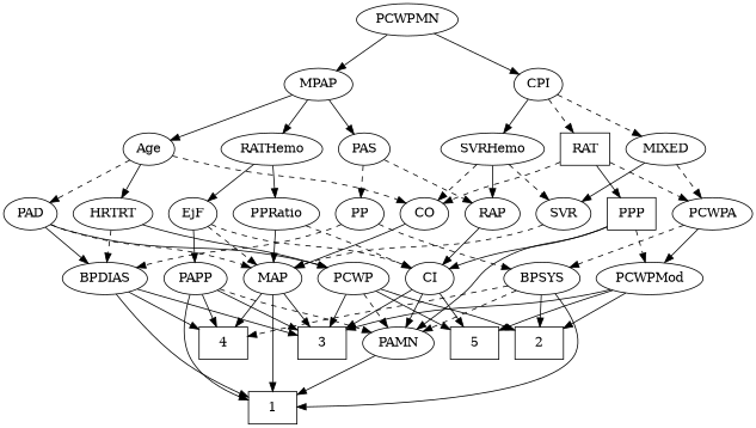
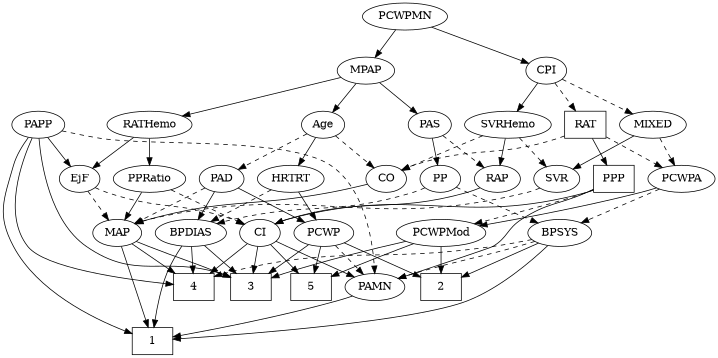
  strict digraph {
    edge [style=solid]
    1 [height=0.5 shape=box width=0.75]
    2 [height=0.5 shape=box width=0.75]
    3 [height=0.5 shape=box width=0.75]
    4 [height=0.5 shape=box width=0.75]
    5 [height=0.5 shape=box width=0.75]
    Age [height=0.5 width=0.75]
    PAD [height=0.5 width=0.79437]
    CO [height=0.5 width=0.75]
    HRTRT [height=0.5 width=1.1013]
    MAP [height=0.5 width=0.84854]
    BPDIAS [height=0.5 width=1.1735]
    PCWP [height=0.5 width=0.97491]
    PAMN [height=0.5 width=1.011]
    CI [height=0.5 width=0.75]
    EjF [height=0.5 width=0.75]
    PAPP [height=0.5 width=0.88464]
    RAP [height=0.5 width=0.77632]
    MIXED [height=0.5 width=1.1193]
    SVR [height=0.5 width=0.77632]
    PCWPA [height=0.5 width=1.1555]
    BPSYS [height=0.5 width=1.0471]
    PCWPMod [height=0.5 width=1.4443]
    MPAP [height=0.5 width=0.97491]
    PAS [height=0.5 width=0.75]
    RATHemo [height=0.5 width=1.3721]
    PP [height=0.5 width=0.75]
    PPRatio [height=0.5 width=1.1013]
    CPI [height=0.5 width=0.75]
    RAT [height=0.5 shape=box width=0.75827]
    SVRHemo [height=0.5 width=1.3902]
    PPP [height=0.5 shape=box width=0.75]
    PCWPMN [height=0.5 width=1.3902]
    Age -> PAD [style=dashed]
    Age -> CO [style=dashed]
    Age -> HRTRT
    PAD -> MAP [style=dashed]
    PAD -> BPDIAS
    PAD -> PCWP
    CO -> MAP
    HRTRT -> BPDIAS [style=dashed]
    HRTRT -> PCWP
    MAP -> 1
    MAP -> 3
    MAP -> 4
    BPDIAS -> 1
    BPDIAS -> 3
    BPDIAS -> 4
    PCWP -> 2
    PCWP -> 3
    PCWP -> 5
    PCWP -> PAMN [style=dashed]
    PAMN -> 1
    CI -> 3
+   CI -> 4
    CI -> 5
    CI -> PAMN
    EjF -> MAP [style=dashed]
    EjF -> CI [style=dashed]
-   EjF -> PAPP
+   PAPP -> EjF
    PAPP -> 1
    PAPP -> 3
    PAPP -> 4
    PAPP -> PAMN [style=dashed]
    RAP -> CI
    MIXED -> SVR
    MIXED -> PCWPA [style=dashed]
    SVR -> MAP [style=dashed]
    PCWPA -> BPSYS [style=dashed]
    PCWPA -> PCWPMod
    BPSYS -> 1
    BPSYS -> 2
    BPSYS -> 4 [style=dashed]
    BPSYS -> PAMN [style=dashed]
    PCWPMod -> 2
    PCWPMod -> 3
    PCWPMod -> 5
    MPAP -> Age
    MPAP -> PAS
    MPAP -> RATHemo
    PAS -> RAP [style=dashed]
-   PAS -> PP [style=dashed]
+   PAS -> PP
    RATHemo -> EjF
    RATHemo -> PPRatio
    PP -> BPDIAS [style=dashed]
    PP -> BPSYS [style=dashed]
    PPRatio -> MAP
    PPRatio -> CI [style=dashed]
    CPI -> MIXED [style=dashed]
    CPI -> RAT [style=dashed]
    CPI -> SVRHemo
    RAT -> CO [style=dashed]
    RAT -> PCWPA [style=dashed]
    RAT -> PPP
    SVRHemo -> CO [style=dashed]
    SVRHemo -> RAP
    SVRHemo -> SVR [style=dashed]
    PPP -> PAMN
    PPP -> CI
    PPP -> PCWPMod [style=dashed]
    PCWPMN -> MPAP
    PCWPMN -> CPI
  }
